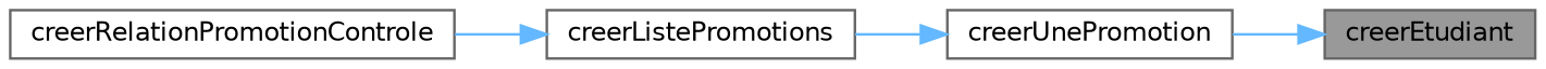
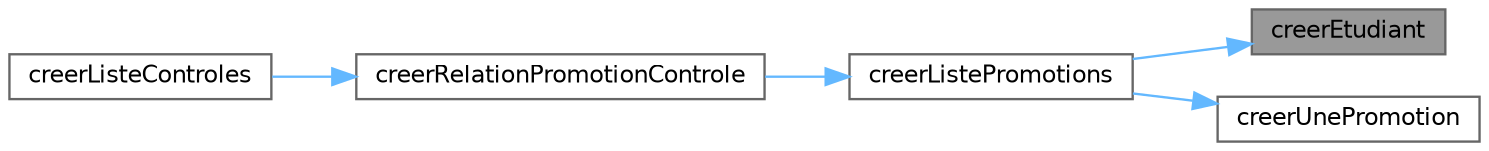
  digraph {
    rankdir=RL
    node [color=grey40 fillcolor=white fontname=Helvetica fontsize=10 shape=box style=filled]
    edge [color=steelblue1 dir=back fontname=Helvetica fontsize=10 labelfontname=Helvetica labelfontsize=10 style=solid]
    n1 [color=gray40 fillcolor=grey60 fontcolor=black height=0.2 label=creerEtudiant width=0.4]
    n2 [height=0.2 label=creerUnePromotion width=0.4]
    n3 [height=0.2 label=creerListePromotions width=0.4]
    n4 [height=0.2 label=creerRelationPromotionControle width=0.4]
-   n1 -> n2
+   n5 [height=0.2 label=creerListeControles width=0.4]
+   n1 -> n3
    n2 -> n3
    n3 -> n4
+   n4 -> n5
  }
